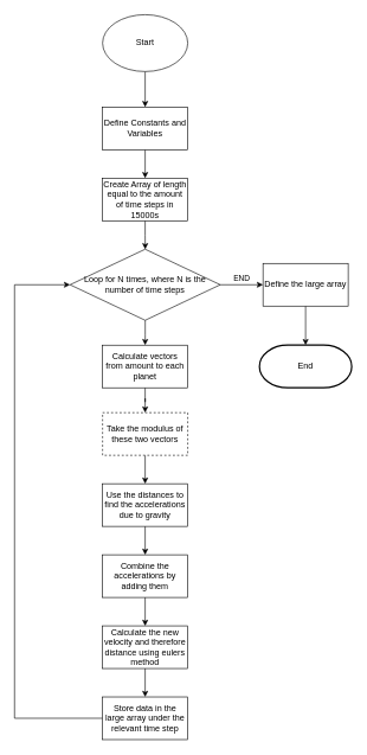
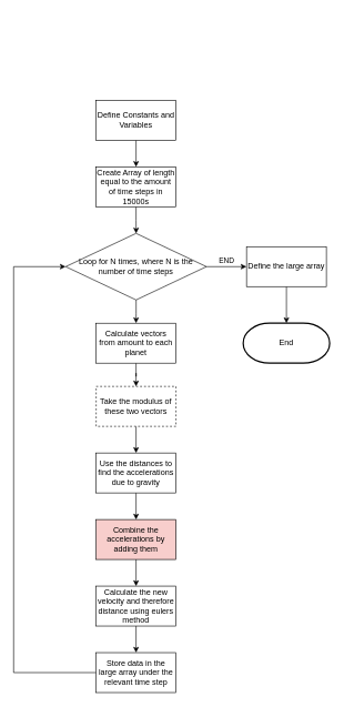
  <mxCell id="0" />
  <mxCell id="1" parent="0" />
- <mxCell id="2" value="" style="edgeStyle=orthogonalEdgeStyle;rounded=0;orthogonalLoop=1;jettySize=auto;html=1;" edge="1" parent="1" source="3" target="5"><mxGeometry relative="1" as="geometry" /></mxCell>
- <mxCell id="3" value="Start" style="ellipse;whiteSpace=wrap;html=1;" vertex="1" parent="1"><mxGeometry x="144" y="20" width="120" height="80" as="geometry" /></mxCell>
  <mxCell id="4" value="" style="edgeStyle=orthogonalEdgeStyle;rounded=0;orthogonalLoop=1;jettySize=auto;html=1;" edge="1" parent="1" source="5" target="7"><mxGeometry relative="1" as="geometry" /></mxCell>
  <mxCell id="5" value="Define Constants and Variables" style="rounded=0;whiteSpace=wrap;html=1;" vertex="1" parent="1"><mxGeometry x="144" y="150" width="120" height="60" as="geometry" /></mxCell>
  <mxCell id="6" value="" style="edgeStyle=orthogonalEdgeStyle;rounded=0;orthogonalLoop=1;jettySize=auto;html=1;" edge="1" parent="1" source="7" target="11"><mxGeometry relative="1" as="geometry" /></mxCell>
  <mxCell id="7" value="Create Array of length equal to the amount of time steps in 15000s" style="rounded=0;whiteSpace=wrap;html=1;" vertex="1" parent="1"><mxGeometry x="144" y="250" width="120" height="60" as="geometry" /></mxCell>
  <mxCell id="8" value="" style="edgeStyle=orthogonalEdgeStyle;rounded=0;orthogonalLoop=1;jettySize=auto;html=1;" edge="1" parent="1" source="11" target="13"><mxGeometry relative="1" as="geometry" /></mxCell>
  <mxCell id="9" value="" style="edgeStyle=orthogonalEdgeStyle;rounded=0;orthogonalLoop=1;jettySize=auto;html=1;" edge="1" parent="1" source="11" target="25"><mxGeometry relative="1" as="geometry" /></mxCell>
  <mxCell id="10" value="END" style="edgeLabel;html=1;align=center;verticalAlign=middle;resizable=0;points=[];" vertex="1" connectable="0" parent="9"><mxGeometry x="-0.477" y="2" relative="1" as="geometry"><mxPoint x="14" y="-8" as="offset" /></mxGeometry></mxCell>
  <mxCell id="11" value="Loop for N times, where N is the number of time steps" style="rhombus;whiteSpace=wrap;html=1;" vertex="1" parent="1"><mxGeometry x="98.25" y="350" width="211.5" height="100" as="geometry" /></mxCell>
  <mxCell id="12" value="" style="edgeStyle=orthogonalEdgeStyle;rounded=0;orthogonalLoop=1;jettySize=auto;html=1;" edge="1" parent="1" source="13" target="15"><mxGeometry relative="1" as="geometry" /></mxCell>
  <mxCell id="13" value="Calculate vectors from amount to each planet" style="rounded=0;whiteSpace=wrap;html=1;" vertex="1" parent="1"><mxGeometry x="144" y="485" width="120" height="60" as="geometry" /></mxCell>
  <mxCell id="14" value="" style="edgeStyle=orthogonalEdgeStyle;rounded=0;orthogonalLoop=1;jettySize=auto;html=1;" edge="1" parent="1" source="15" target="17"><mxGeometry relative="1" as="geometry" /></mxCell>
  <mxCell id="15" value="Take the modulus of these two vectors" style="rounded=0;whiteSpace=wrap;html=1;dashed=1;" vertex="1" parent="1"><mxGeometry x="144" y="580" width="120" height="60" as="geometry" /></mxCell>
  <mxCell id="16" value="" style="edgeStyle=orthogonalEdgeStyle;rounded=0;orthogonalLoop=1;jettySize=auto;html=1;" edge="1" parent="1" source="17" target="19"><mxGeometry relative="1" as="geometry" /></mxCell>
  <mxCell id="17" value="Use the distances to find the accelerations due to gravity" style="rounded=0;whiteSpace=wrap;html=1;" vertex="1" parent="1"><mxGeometry x="144" y="680" width="120" height="60" as="geometry" /></mxCell>
  <mxCell id="18" value="" style="edgeStyle=orthogonalEdgeStyle;rounded=0;orthogonalLoop=1;jettySize=auto;html=1;" edge="1" parent="1" source="19" target="21"><mxGeometry relative="1" as="geometry" /></mxCell>
- <mxCell id="19" value="Combine the accelerations by adding them" style="rounded=0;whiteSpace=wrap;html=1;" vertex="1" parent="1"><mxGeometry x="144" y="780" width="120" height="60" as="geometry" /></mxCell>
+ <mxCell id="19" value="Combine the accelerations by adding them" style="rounded=0;whiteSpace=wrap;html=1;fillColor=#f8cecc;" vertex="1" parent="1"><mxGeometry x="144" y="780" width="120" height="60" as="geometry" /></mxCell>
  <mxCell id="20" value="" style="edgeStyle=orthogonalEdgeStyle;rounded=0;orthogonalLoop=1;jettySize=auto;html=1;" edge="1" parent="1" source="21" target="23"><mxGeometry relative="1" as="geometry" /></mxCell>
  <mxCell id="21" value="Calculate the new velocity and therefore distance using eulers method" style="rounded=0;whiteSpace=wrap;html=1;" vertex="1" parent="1"><mxGeometry x="144" y="880" width="120" height="60" as="geometry" /></mxCell>
  <mxCell id="22" style="edgeStyle=orthogonalEdgeStyle;rounded=0;orthogonalLoop=1;jettySize=auto;html=1;entryX=0;entryY=0.5;entryDx=0;entryDy=0;" edge="1" parent="1" source="23" target="11"><mxGeometry relative="1" as="geometry"><Array as="points"><mxPoint x="20" y="1010" /><mxPoint x="20" y="400" /></Array></mxGeometry></mxCell>
  <mxCell id="23" value="Store data in the large array under the relevant time step" style="rounded=0;whiteSpace=wrap;html=1;" vertex="1" parent="1"><mxGeometry x="144" y="980" width="120" height="60" as="geometry" /></mxCell>
  <mxCell id="24" value="" style="edgeStyle=orthogonalEdgeStyle;rounded=0;orthogonalLoop=1;jettySize=auto;html=1;" edge="1" parent="1" source="25" target="26"><mxGeometry relative="1" as="geometry" /></mxCell>
  <mxCell id="25" value="Define the large array" style="rounded=0;whiteSpace=wrap;html=1;" vertex="1" parent="1"><mxGeometry x="370" y="370" width="120" height="60" as="geometry" /></mxCell>
  <mxCell id="26" value="End" style="strokeWidth=2;html=1;shape=mxgraph.flowchart.terminator;whiteSpace=wrap;" vertex="1" parent="1"><mxGeometry x="365" y="485" width="130" height="60" as="geometry" /></mxCell>
